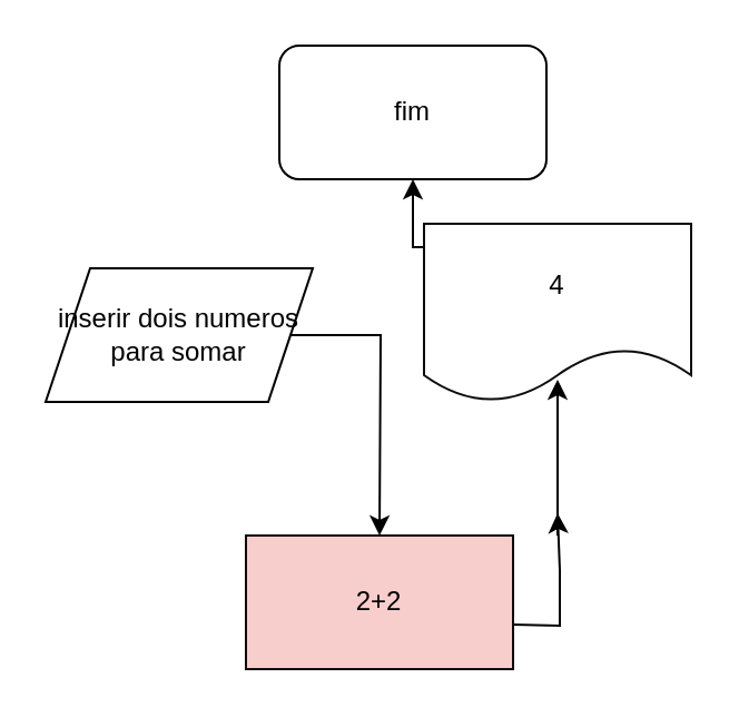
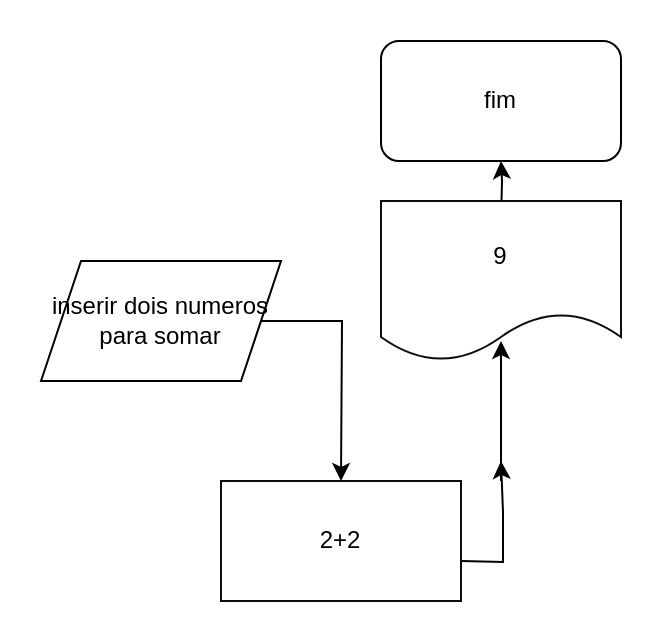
  <mxCell id="0" />
  <mxCell id="1" parent="0" />
- <mxCell id="2" value="fim" style="rounded=1;whiteSpace=wrap;html=1;" vertex="1" parent="1"><mxGeometry x="125" y="20" width="120" height="60" as="geometry" /></mxCell>
+ <mxCell id="2" value="fim" style="rounded=1;whiteSpace=wrap;html=1;" vertex="1" parent="1"><mxGeometry x="190" y="20" width="120" height="60" as="geometry" /></mxCell>
  <mxCell id="3" value="" style="edgeStyle=orthogonalEdgeStyle;rounded=0;orthogonalLoop=1;jettySize=auto;html=1;" edge="1" parent="1" source="4"><mxGeometry relative="1" as="geometry"><mxPoint x="170" y="240" as="targetPoint" /></mxGeometry></mxCell>
- <mxCell id="4" value="inserir dois numeros&lt;br&gt;para somar" style="shape=parallelogram;perimeter=parallelogramPerimeter;whiteSpace=wrap;html=1;fixedSize=1;" vertex="1" parent="1"><mxGeometry x="20" y="120" width="120" height="60" as="geometry" /></mxCell>
+ <mxCell id="4" value="inserir dois numeros&lt;br&gt;para somar" style="shape=parallelogram;perimeter=parallelogramPerimeter;whiteSpace=wrap;html=1;fixedSize=1;" vertex="1" parent="1"><mxGeometry x="20" y="130" width="120" height="60" as="geometry" /></mxCell>
  <mxCell id="5" value="" style="edgeStyle=orthogonalEdgeStyle;rounded=0;orthogonalLoop=1;jettySize=auto;html=1;" edge="1" parent="1"><mxGeometry relative="1" as="geometry"><mxPoint x="230" y="280" as="sourcePoint" /><mxPoint x="250" y="230" as="targetPoint" /></mxGeometry></mxCell>
  <mxCell id="6" value="" style="edgeStyle=orthogonalEdgeStyle;rounded=0;orthogonalLoop=1;jettySize=auto;html=1;" edge="1" parent="1"><mxGeometry relative="1" as="geometry"><mxPoint x="250" y="240" as="sourcePoint" /><mxPoint x="250" y="170" as="targetPoint" /></mxGeometry></mxCell>
  <mxCell id="7" value="" style="edgeStyle=orthogonalEdgeStyle;rounded=0;orthogonalLoop=1;jettySize=auto;html=1;" edge="1" parent="1" target="2"><mxGeometry relative="1" as="geometry"><mxPoint x="250" y="110" as="sourcePoint" /></mxGeometry></mxCell>
- <mxCell id="8" value="2+2" style="rounded=0;whiteSpace=wrap;html=1;strokeColor=#0D0D0D;fillColor=#f8cecc;" vertex="1" parent="1"><mxGeometry x="110" y="240" width="120" height="60" as="geometry" /></mxCell>
- <mxCell id="9" value="4" style="shape=document;whiteSpace=wrap;html=1;boundedLbl=1;strokeColor=#0D0D0D;" vertex="1" parent="1"><mxGeometry x="190" y="100" width="120" height="80" as="geometry" /></mxCell>
+ <mxCell id="8" value="2+2" style="rounded=0;whiteSpace=wrap;html=1;strokeColor=#0D0D0D;" vertex="1" parent="1"><mxGeometry x="110" y="240" width="120" height="60" as="geometry" /></mxCell>
+ <mxCell id="9" value="9" style="shape=document;whiteSpace=wrap;html=1;boundedLbl=1;strokeColor=#0D0D0D;" vertex="1" parent="1"><mxGeometry x="190" y="100" width="120" height="80" as="geometry" /></mxCell>
